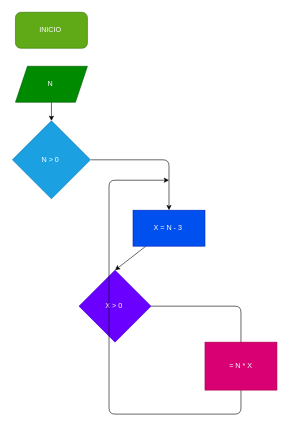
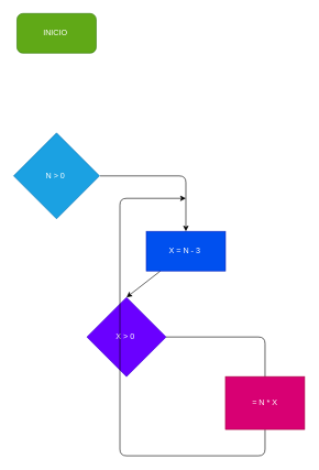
  <mxCell id="0" />
  <mxCell id="1" parent="0" />
  <mxCell id="2" value="INICIO&amp;nbsp;" style="rounded=1;whiteSpace=wrap;html=1;fillColor=#60a917;fontColor=#ffffff;strokeColor=#2D7600;" parent="1" vertex="1"><mxGeometry x="25" y="20" width="120" height="60" as="geometry" /></mxCell>
- <mxCell id="3" style="edgeStyle=none;html=1;entryX=0.5;entryY=0;entryDx=0;entryDy=0;" parent="1" source="4" target="6" edge="1"><mxGeometry relative="1" as="geometry" /></mxCell>
- <mxCell id="4" value="N&amp;nbsp;" style="shape=parallelogram;perimeter=parallelogramPerimeter;whiteSpace=wrap;html=1;fixedSize=1;fillColor=#008a00;fontColor=#ffffff;strokeColor=#005700;" parent="1" vertex="1"><mxGeometry x="25" y="110" width="120" height="60" as="geometry" /></mxCell>
  <mxCell id="5" style="edgeStyle=none;html=1;" parent="1" target="12" edge="1"><mxGeometry relative="1" as="geometry"><mxPoint x="281" y="360" as="targetPoint" /><mxPoint x="151" y="266" as="sourcePoint" /><Array as="points"><mxPoint x="281" y="266" /></Array></mxGeometry></mxCell>
  <mxCell id="6" value="N &amp;gt; 0&amp;nbsp;" style="rhombus;whiteSpace=wrap;html=1;fillColor=#1ba1e2;fontColor=#ffffff;strokeColor=#006EAF;" parent="1" vertex="1"><mxGeometry x="20" y="201" width="130" height="130" as="geometry" /></mxCell>
  <mxCell id="7" style="edgeStyle=none;html=1;" parent="1" source="8" target="10" edge="1"><mxGeometry relative="1" as="geometry"><mxPoint x="381" y="609" as="targetPoint" /><Array as="points"><mxPoint x="401" y="510" /><mxPoint x="401" y="630" /></Array></mxGeometry></mxCell>
  <mxCell id="8" value="X &amp;gt; 0&amp;nbsp;" style="rhombus;whiteSpace=wrap;html=1;fillColor=#6a00ff;fontColor=#ffffff;strokeColor=#3700CC;" parent="1" vertex="1"><mxGeometry x="131" y="450" width="120" height="120" as="geometry" /></mxCell>
  <mxCell id="9" style="edgeStyle=none;html=1;" parent="1" source="10" edge="1"><mxGeometry relative="1" as="geometry"><mxPoint x="281" y="300" as="targetPoint" /><Array as="points"><mxPoint x="401" y="690" /><mxPoint x="181" y="690" /><mxPoint x="181" y="300" /></Array></mxGeometry></mxCell>
  <mxCell id="10" value="&amp;nbsp;= N * X&amp;nbsp;" style="rounded=0;whiteSpace=wrap;html=1;fillColor=#d80073;fontColor=#ffffff;strokeColor=#A50040;" parent="1" vertex="1"><mxGeometry x="341" y="570" width="120" height="80" as="geometry" /></mxCell>
  <mxCell id="11" style="edgeStyle=none;html=1;entryX=0.5;entryY=0;entryDx=0;entryDy=0;" parent="1" source="12" target="8" edge="1"><mxGeometry relative="1" as="geometry" /></mxCell>
  <mxCell id="12" value="X = N - 3&amp;nbsp;" style="rounded=0;whiteSpace=wrap;html=1;fillColor=#0050ef;fontColor=#ffffff;strokeColor=#001DBC;" parent="1" vertex="1"><mxGeometry x="221" y="350" width="120" height="60" as="geometry" /></mxCell>
